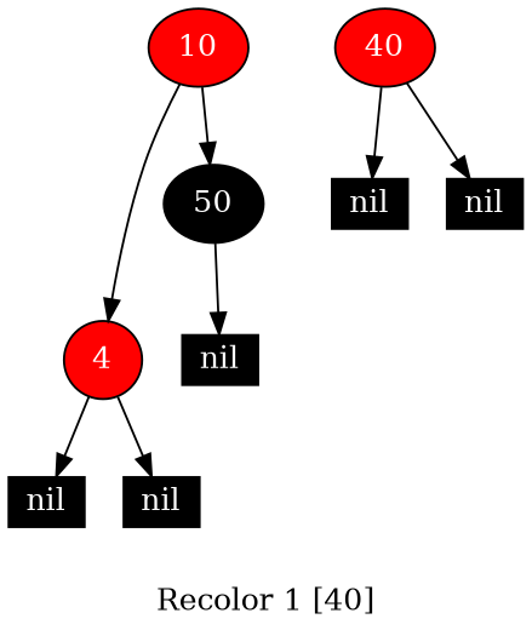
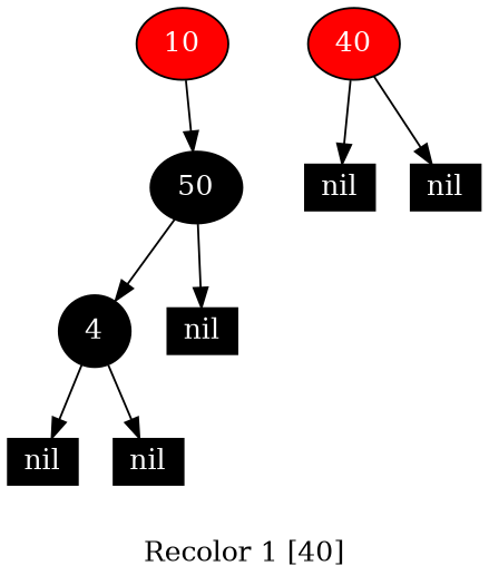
  digraph {
    label="Recolor 1 [40]"
    node [fillcolor=black fontcolor=white style=filled shape=box]
    10 [fillcolor=red width=0.5 shape=""]
-   4 [fillcolor=red width=0.5 shape=""]
+   4 [width=0.5 shape=""]
    50 [width=0.5 shape=""]
    n4 [height=0.2 label=nil width=0.3]
    n5 [height=0.2 label=nil width=0.3]
    n6 [height=0.2 label=nil width=0.3]
    40 [fillcolor=red width=0.5 shape=""]
    n8 [height=0.2 label=nil width=0.3]
    n9 [height=0.2 label=nil width=0.3]
-   10 -> 4
+   50 -> 4
    10 -> 50
    4 -> n4
    4 -> n5
    50 -> n6
    40 -> n8
    40 -> n9
  }
